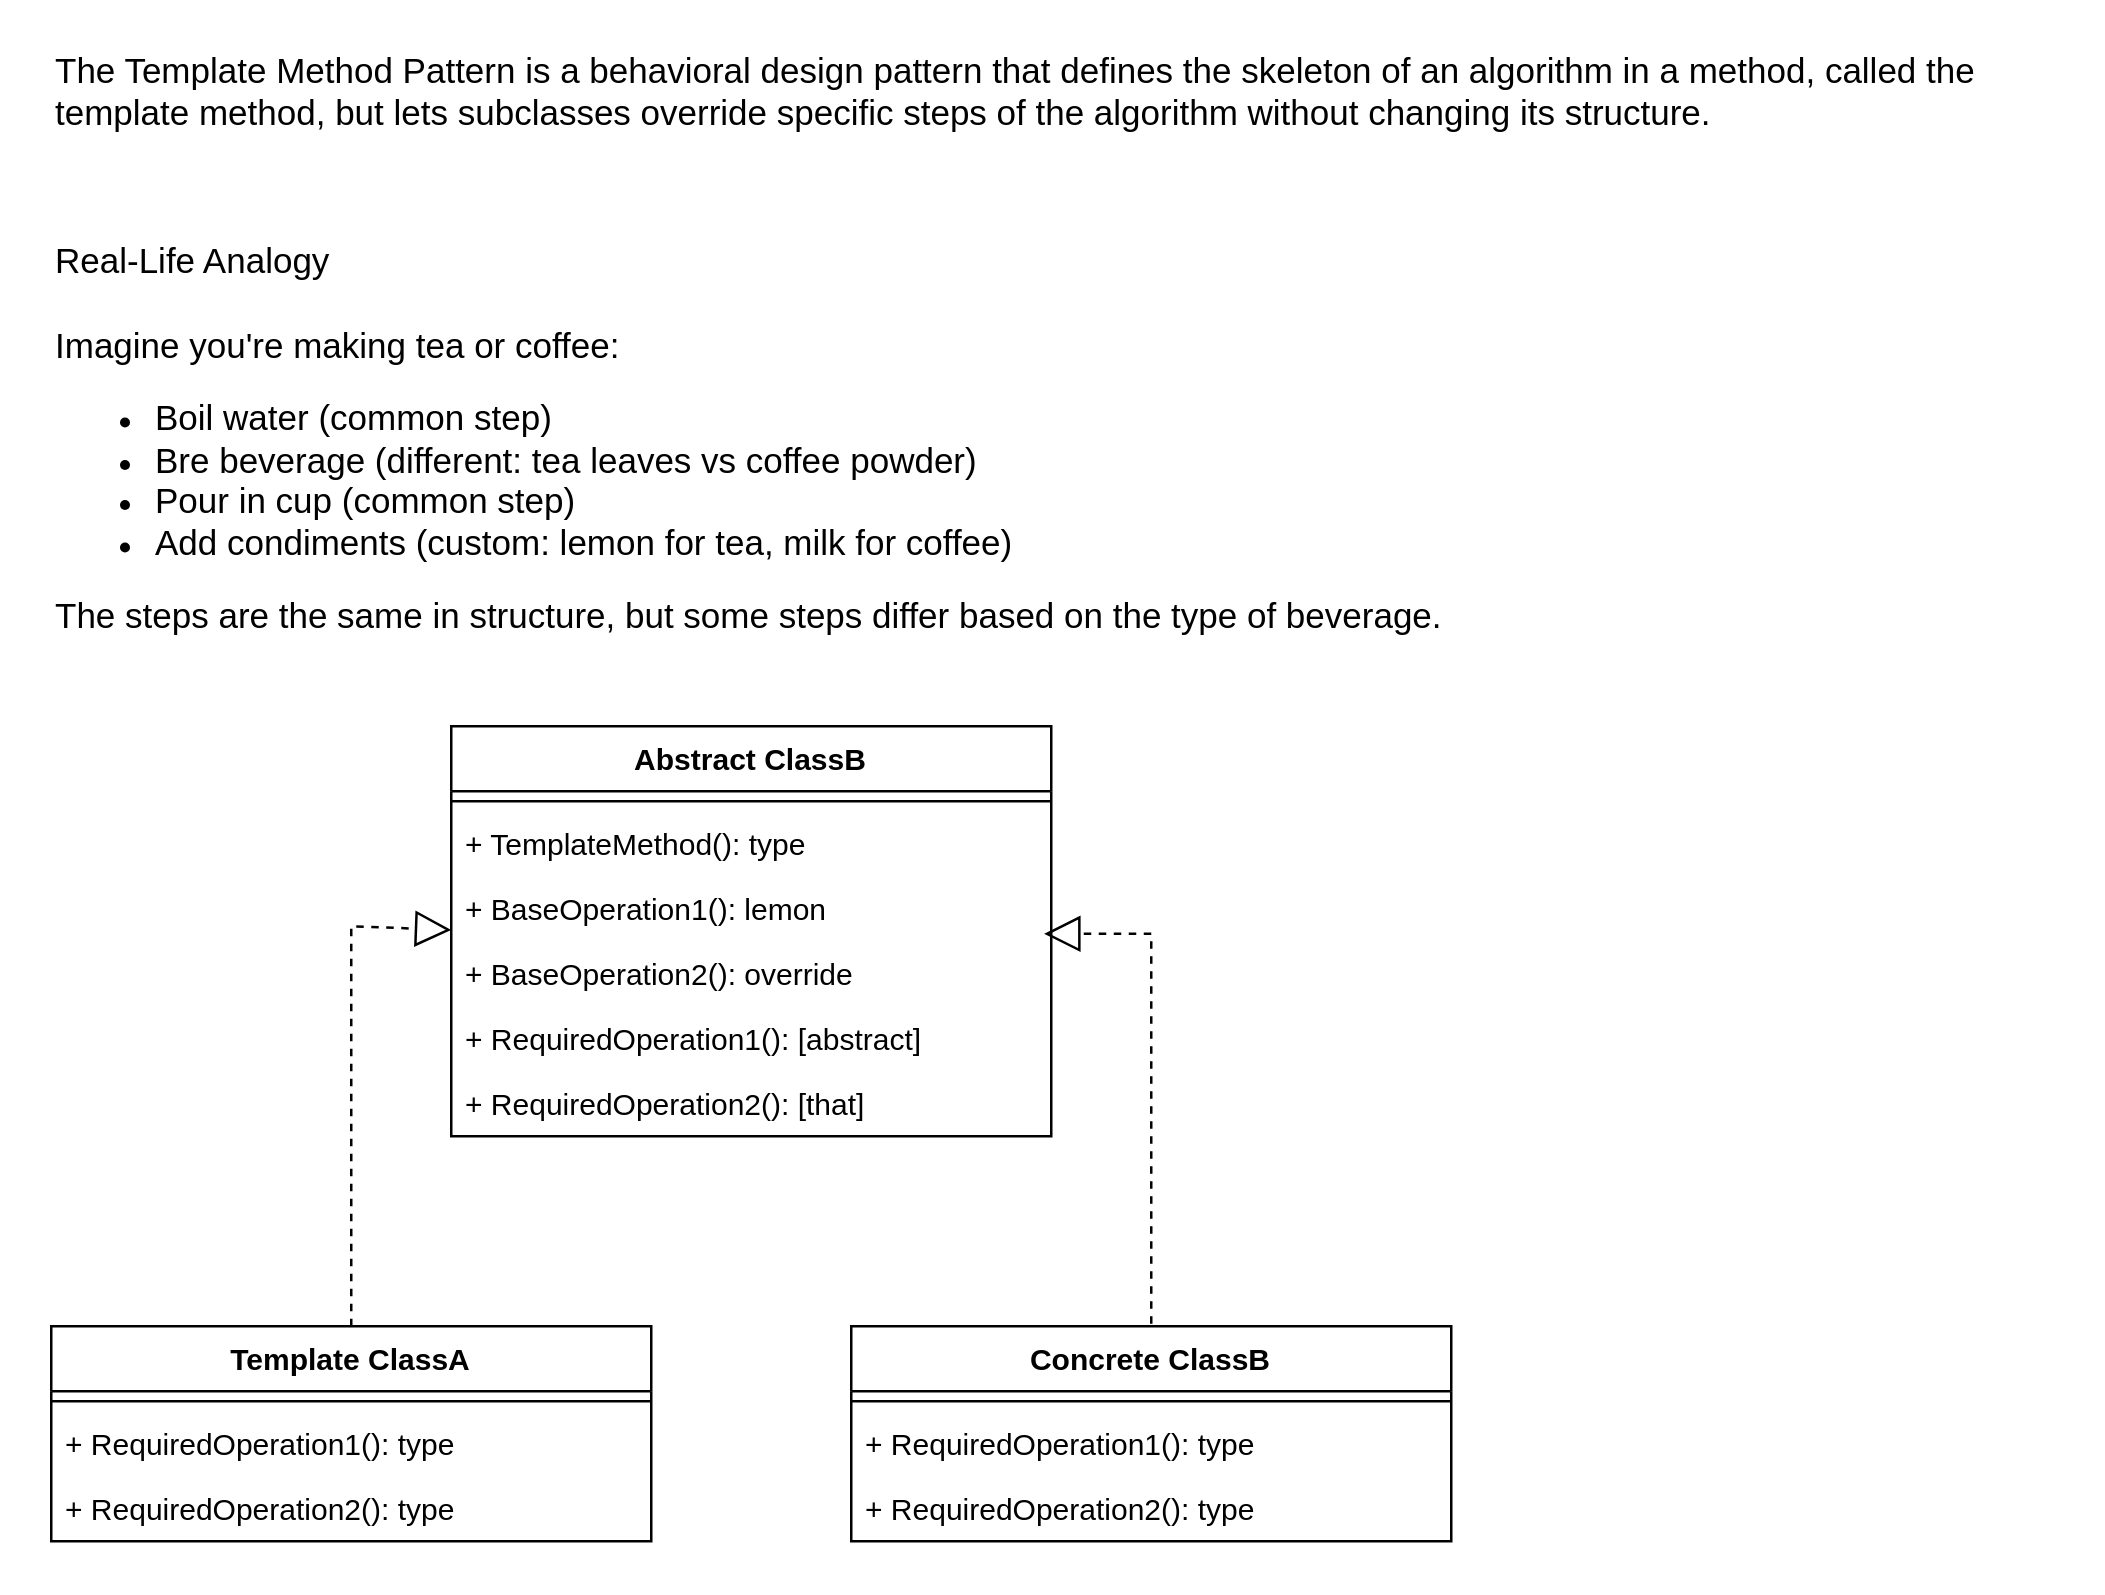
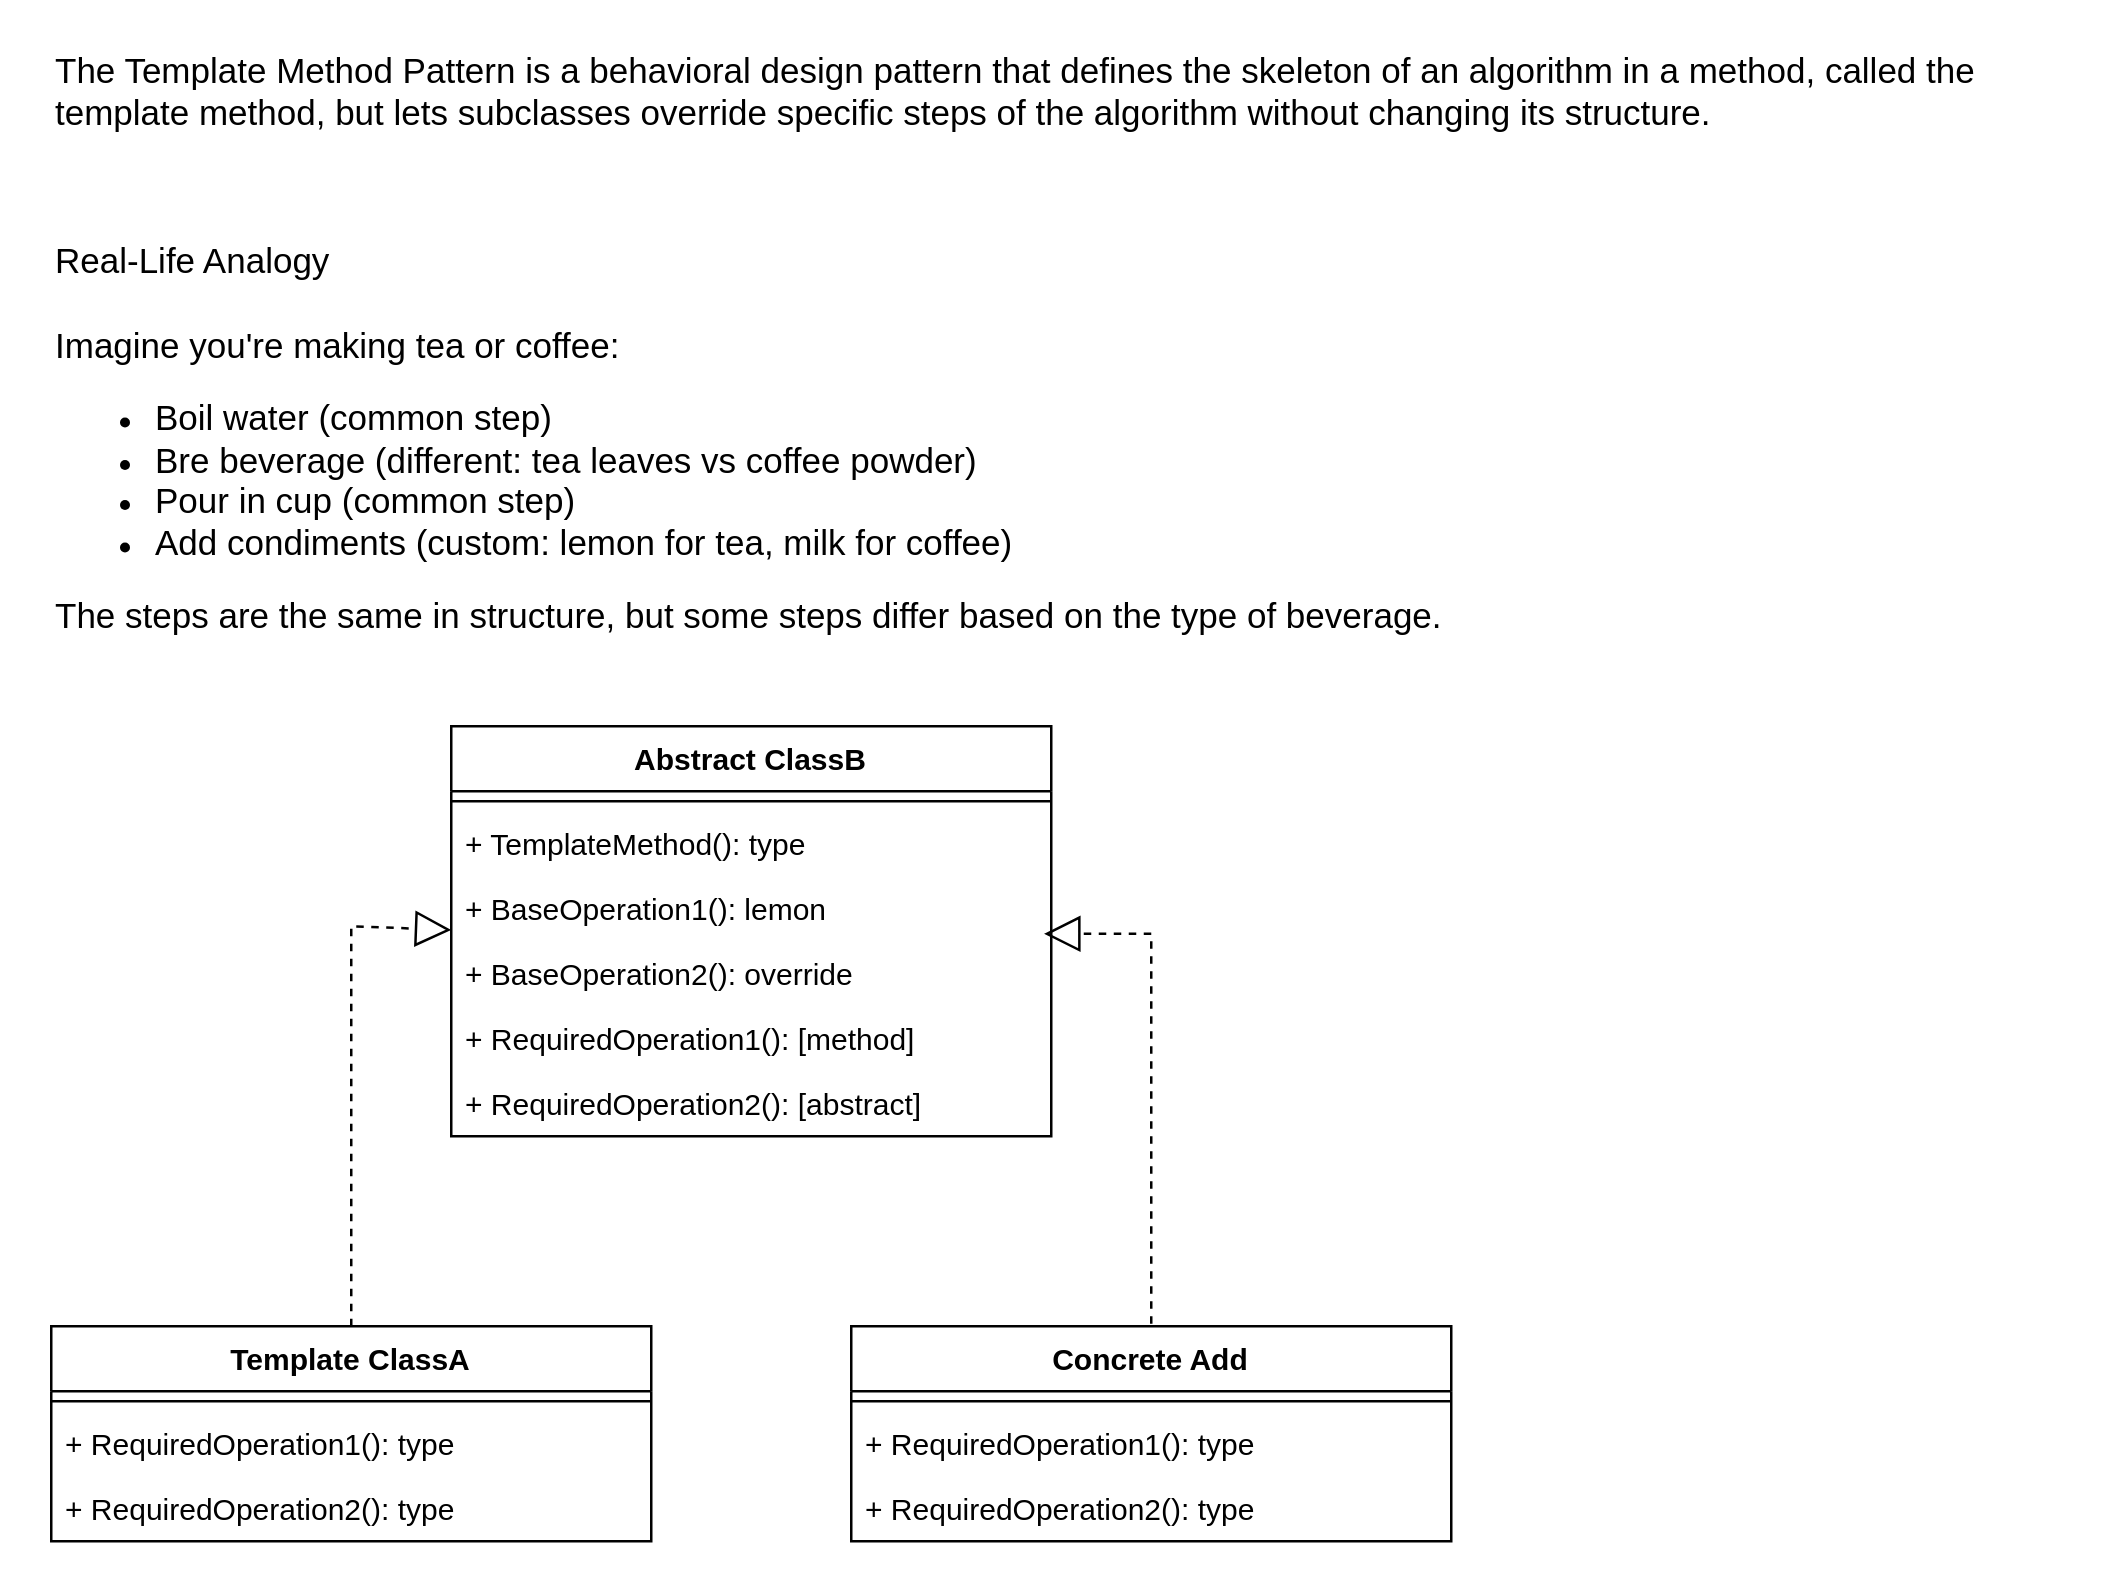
  <mxCell id="0" />
  <mxCell id="1" parent="0" />
  <mxCell id="2" value="The Template Method Pattern is a behavioral design pattern that defines the skeleton of an algorithm in a method, called the template method, but lets subclasses override specific steps of the algorithm without changing its structure.&lt;div&gt;&lt;br&gt;&lt;/div&gt;" style="text;html=1;align=left;verticalAlign=middle;whiteSpace=wrap;rounded=0;fontSize=14;" vertex="1" parent="1"><mxGeometry x="20" y="20" width="800" height="50" as="geometry" /></mxCell>
  <mxCell id="3" value="&lt;font style=&quot;font-size: 14px;&quot;&gt;Real-Life Analogy&lt;/font&gt;&lt;div&gt;&lt;font style=&quot;font-size: 14px;&quot;&gt;&lt;br&gt;&lt;/font&gt;&lt;/div&gt;&lt;div&gt;&lt;font style=&quot;font-size: 14px;&quot;&gt;Imagine you're making tea or coffee:&lt;/font&gt;&lt;/div&gt;&lt;div&gt;&lt;ul&gt;&lt;li&gt;&lt;font style=&quot;font-size: 14px;&quot;&gt;Boil water (common step)&lt;/font&gt;&lt;/li&gt;&lt;li&gt;&lt;font style=&quot;font-size: 14px;&quot;&gt;Bre beverage (different: tea leaves vs coffee powder)&lt;/font&gt;&lt;/li&gt;&lt;li&gt;&lt;font style=&quot;font-size: 14px;&quot;&gt;Pour in cup (common step)&lt;/font&gt;&lt;/li&gt;&lt;li&gt;&lt;font style=&quot;font-size: 14px;&quot;&gt;Add condiments (custom: lemon for tea, milk for coffee)&lt;/font&gt;&lt;/li&gt;&lt;/ul&gt;&lt;div&gt;&lt;span style=&quot;font-size: 14px;&quot;&gt;The steps are the same in structure, but some steps differ based on the type of beverage.&lt;/span&gt;&lt;/div&gt;&lt;/div&gt;" style="text;html=1;align=left;verticalAlign=middle;whiteSpace=wrap;rounded=0;" vertex="1" parent="1"><mxGeometry x="20" y="100" width="760" height="150" as="geometry" /></mxCell>
  <mxCell id="4" value="Abstract ClassB" style="swimlane;fontStyle=1;align=center;verticalAlign=top;childLayout=stackLayout;horizontal=1;startSize=26;horizontalStack=0;resizeParent=1;resizeParentMax=0;resizeLast=0;collapsible=1;marginBottom=0;whiteSpace=wrap;html=1;" vertex="1" parent="1"><mxGeometry x="180" y="290" width="240" height="164" as="geometry" /></mxCell>
  <mxCell id="5" value="" style="line;strokeWidth=1;fillColor=none;align=left;verticalAlign=middle;spacingTop=-1;spacingLeft=3;spacingRight=3;rotatable=0;labelPosition=right;points=[];portConstraint=eastwest;strokeColor=inherit;" vertex="1" parent="4"><mxGeometry y="26" width="240" height="8" as="geometry" /></mxCell>
  <mxCell id="6" value="+ TemplateMethod(): type" style="text;strokeColor=none;fillColor=none;align=left;verticalAlign=top;spacingLeft=4;spacingRight=4;overflow=hidden;rotatable=0;points=[[0,0.5],[1,0.5]];portConstraint=eastwest;whiteSpace=wrap;html=1;" vertex="1" parent="4"><mxGeometry y="34" width="240" height="26" as="geometry" /></mxCell>
  <mxCell id="7" value="+ BaseOperation1(): lemon" style="text;strokeColor=none;fillColor=none;align=left;verticalAlign=top;spacingLeft=4;spacingRight=4;overflow=hidden;rotatable=0;points=[[0,0.5],[1,0.5]];portConstraint=eastwest;whiteSpace=wrap;html=1;" vertex="1" parent="4"><mxGeometry y="60" width="240" height="26" as="geometry" /></mxCell>
  <mxCell id="8" value="+ BaseOperation2(): override" style="text;strokeColor=none;fillColor=none;align=left;verticalAlign=top;spacingLeft=4;spacingRight=4;overflow=hidden;rotatable=0;points=[[0,0.5],[1,0.5]];portConstraint=eastwest;whiteSpace=wrap;html=1;" vertex="1" parent="4"><mxGeometry y="86" width="240" height="26" as="geometry" /></mxCell>
- <mxCell id="9" value="+ RequiredOperation1(): [abstract]" style="text;strokeColor=none;fillColor=none;align=left;verticalAlign=top;spacingLeft=4;spacingRight=4;overflow=hidden;rotatable=0;points=[[0,0.5],[1,0.5]];portConstraint=eastwest;whiteSpace=wrap;html=1;" vertex="1" parent="4"><mxGeometry y="112" width="240" height="26" as="geometry" /></mxCell>
- <mxCell id="10" value="+ RequiredOperation2(): [that]" style="text;strokeColor=none;fillColor=none;align=left;verticalAlign=top;spacingLeft=4;spacingRight=4;overflow=hidden;rotatable=0;points=[[0,0.5],[1,0.5]];portConstraint=eastwest;whiteSpace=wrap;html=1;" vertex="1" parent="4"><mxGeometry y="138" width="240" height="26" as="geometry" /></mxCell>
+ <mxCell id="9" value="+ RequiredOperation1(): [method]" style="text;strokeColor=none;fillColor=none;align=left;verticalAlign=top;spacingLeft=4;spacingRight=4;overflow=hidden;rotatable=0;points=[[0,0.5],[1,0.5]];portConstraint=eastwest;whiteSpace=wrap;html=1;" vertex="1" parent="4"><mxGeometry y="112" width="240" height="26" as="geometry" /></mxCell>
+ <mxCell id="10" value="+ RequiredOperation2(): [abstract]" style="text;strokeColor=none;fillColor=none;align=left;verticalAlign=top;spacingLeft=4;spacingRight=4;overflow=hidden;rotatable=0;points=[[0,0.5],[1,0.5]];portConstraint=eastwest;whiteSpace=wrap;html=1;" vertex="1" parent="4"><mxGeometry y="138" width="240" height="26" as="geometry" /></mxCell>
  <mxCell id="11" value="Template ClassA" style="swimlane;fontStyle=1;align=center;verticalAlign=top;childLayout=stackLayout;horizontal=1;startSize=26;horizontalStack=0;resizeParent=1;resizeParentMax=0;resizeLast=0;collapsible=1;marginBottom=0;whiteSpace=wrap;html=1;" vertex="1" parent="1"><mxGeometry x="20" y="530" width="240" height="86" as="geometry" /></mxCell>
  <mxCell id="12" value="" style="line;strokeWidth=1;fillColor=none;align=left;verticalAlign=middle;spacingTop=-1;spacingLeft=3;spacingRight=3;rotatable=0;labelPosition=right;points=[];portConstraint=eastwest;strokeColor=inherit;" vertex="1" parent="11"><mxGeometry y="26" width="240" height="8" as="geometry" /></mxCell>
  <mxCell id="13" value="+ RequiredOperation1(): type" style="text;strokeColor=none;fillColor=none;align=left;verticalAlign=top;spacingLeft=4;spacingRight=4;overflow=hidden;rotatable=0;points=[[0,0.5],[1,0.5]];portConstraint=eastwest;whiteSpace=wrap;html=1;" vertex="1" parent="11"><mxGeometry y="34" width="240" height="26" as="geometry" /></mxCell>
  <mxCell id="14" value="+ RequiredOperation2(): type" style="text;strokeColor=none;fillColor=none;align=left;verticalAlign=top;spacingLeft=4;spacingRight=4;overflow=hidden;rotatable=0;points=[[0,0.5],[1,0.5]];portConstraint=eastwest;whiteSpace=wrap;html=1;" vertex="1" parent="11"><mxGeometry y="60" width="240" height="26" as="geometry" /></mxCell>
- <mxCell id="15" value="Concrete ClassB" style="swimlane;fontStyle=1;align=center;verticalAlign=top;childLayout=stackLayout;horizontal=1;startSize=26;horizontalStack=0;resizeParent=1;resizeParentMax=0;resizeLast=0;collapsible=1;marginBottom=0;whiteSpace=wrap;html=1;" vertex="1" parent="1"><mxGeometry x="340" y="530" width="240" height="86" as="geometry" /></mxCell>
+ <mxCell id="15" value="Concrete Add" style="swimlane;fontStyle=1;align=center;verticalAlign=top;childLayout=stackLayout;horizontal=1;startSize=26;horizontalStack=0;resizeParent=1;resizeParentMax=0;resizeLast=0;collapsible=1;marginBottom=0;whiteSpace=wrap;html=1;" vertex="1" parent="1"><mxGeometry x="340" y="530" width="240" height="86" as="geometry" /></mxCell>
  <mxCell id="16" value="" style="line;strokeWidth=1;fillColor=none;align=left;verticalAlign=middle;spacingTop=-1;spacingLeft=3;spacingRight=3;rotatable=0;labelPosition=right;points=[];portConstraint=eastwest;strokeColor=inherit;" vertex="1" parent="15"><mxGeometry y="26" width="240" height="8" as="geometry" /></mxCell>
  <mxCell id="17" value="+ RequiredOperation1(): type" style="text;strokeColor=none;fillColor=none;align=left;verticalAlign=top;spacingLeft=4;spacingRight=4;overflow=hidden;rotatable=0;points=[[0,0.5],[1,0.5]];portConstraint=eastwest;whiteSpace=wrap;html=1;" vertex="1" parent="15"><mxGeometry y="34" width="240" height="26" as="geometry" /></mxCell>
  <mxCell id="18" value="+ RequiredOperation2(): type" style="text;strokeColor=none;fillColor=none;align=left;verticalAlign=top;spacingLeft=4;spacingRight=4;overflow=hidden;rotatable=0;points=[[0,0.5],[1,0.5]];portConstraint=eastwest;whiteSpace=wrap;html=1;" vertex="1" parent="15"><mxGeometry y="60" width="240" height="26" as="geometry" /></mxCell>
  <mxCell id="19" value="" style="endArrow=block;dashed=1;endFill=0;endSize=12;html=1;rounded=0;entryX=0.988;entryY=0.885;entryDx=0;entryDy=0;entryPerimeter=0;" edge="1" parent="1" target="7"><mxGeometry width="160" relative="1" as="geometry"><mxPoint x="460" y="529" as="sourcePoint" /><mxPoint x="620" y="529" as="targetPoint" /><Array as="points"><mxPoint x="460" y="373" /></Array></mxGeometry></mxCell>
  <mxCell id="20" value="" style="endArrow=block;dashed=1;endFill=0;endSize=12;html=1;rounded=0;exitX=0.5;exitY=0;exitDx=0;exitDy=0;" edge="1" parent="1" source="11"><mxGeometry width="160" relative="1" as="geometry"><mxPoint x="20" y="371.5" as="sourcePoint" /><mxPoint x="180" y="371.5" as="targetPoint" /><Array as="points"><mxPoint x="140" y="370" /></Array></mxGeometry></mxCell>
